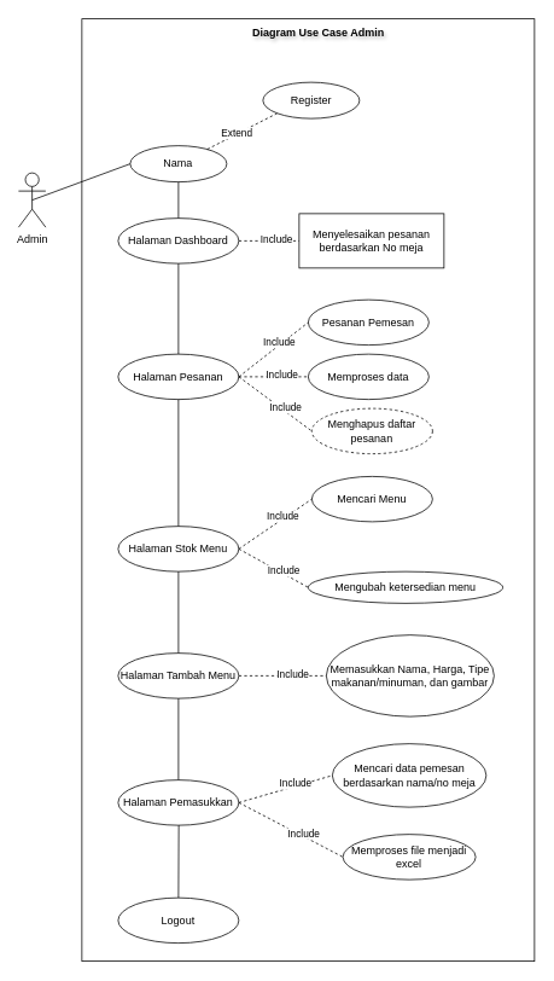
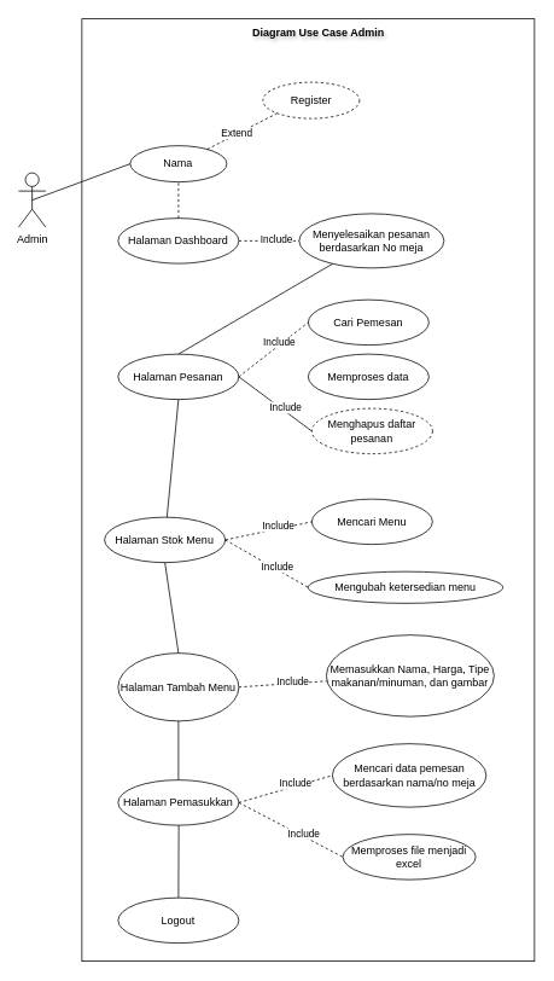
  <mxCell id="0" />
  <mxCell id="1" parent="0" />
  <mxCell id="2" value="" style="rounded=0;whiteSpace=wrap;html=1;" vertex="1" parent="1"><mxGeometry x="90" y="20" width="500" height="1040" as="geometry" /></mxCell>
  <mxCell id="3" value="Admin" style="shape=umlActor;verticalLabelPosition=bottom;verticalAlign=top;html=1;outlineConnect=0;" vertex="1" parent="1"><mxGeometry x="20" y="190" width="30" height="60" as="geometry" /></mxCell>
  <mxCell id="4" value="Nama" style="ellipse;whiteSpace=wrap;" vertex="1" parent="1"><mxGeometry x="143.33" y="160" width="106.67" height="40" as="geometry" /></mxCell>
- <mxCell id="5" value="Register" style="ellipse;whiteSpace=wrap;" vertex="1" parent="1"><mxGeometry x="290" y="90" width="106.67" height="40" as="geometry" /></mxCell>
+ <mxCell id="5" value="Register" style="ellipse;whiteSpace=wrap;dashed=1;" vertex="1" parent="1"><mxGeometry x="290" y="90" width="106.67" height="40" as="geometry" /></mxCell>
  <mxCell id="6" value="Halaman Dashboard" style="ellipse;whiteSpace=wrap;" vertex="1" parent="1"><mxGeometry x="130" y="240" width="133.34" height="50" as="geometry" /></mxCell>
  <mxCell id="7" value="Halaman Pesanan" style="ellipse;whiteSpace=wrap;" vertex="1" parent="1"><mxGeometry x="129.99" y="390" width="133.34" height="50" as="geometry" /></mxCell>
- <mxCell id="8" value="Halaman Stok Menu" style="ellipse;whiteSpace=wrap;" vertex="1" parent="1"><mxGeometry x="130.01" y="580" width="133.34" height="50" as="geometry" /></mxCell>
- <mxCell id="9" value="Halaman Tambah Menu" style="ellipse;whiteSpace=wrap;" vertex="1" parent="1"><mxGeometry x="130" y="720" width="133.34" height="50" as="geometry" /></mxCell>
- <mxCell id="10" value="Menyelesaikan pesanan berdasarkan No meja" style="whiteSpace=wrap;rounded=0;" vertex="1" parent="1"><mxGeometry x="330" y="235" width="160.01" height="60" as="geometry" /></mxCell>
+ <mxCell id="8" value="Halaman Stok Menu" style="ellipse;whiteSpace=wrap;" vertex="1" parent="1"><mxGeometry x="115.01" y="570" width="133.34" height="50" as="geometry" /></mxCell>
+ <mxCell id="9" value="Halaman Tambah Menu" style="ellipse;whiteSpace=wrap;" vertex="1" parent="1"><mxGeometry x="130" y="720" width="133.34" height="75" as="geometry" /></mxCell>
+ <mxCell id="10" value="Menyelesaikan pesanan berdasarkan No meja" style="ellipse;whiteSpace=wrap;" vertex="1" parent="1"><mxGeometry x="330" y="235" width="160.01" height="60" as="geometry" /></mxCell>
  <mxCell id="11" value="" style="endArrow=none;html=1;rounded=0;exitX=0;exitY=0.5;exitDx=0;exitDy=0;entryX=0.5;entryY=0.5;entryDx=0;entryDy=0;entryPerimeter=0;" edge="1" parent="1" source="4" target="3"><mxGeometry width="50" height="50" relative="1" as="geometry"><mxPoint x="390" y="280" as="sourcePoint" /><mxPoint x="440" y="230" as="targetPoint" /></mxGeometry></mxCell>
  <mxCell id="12" value="" style="endArrow=none;dashed=1;html=1;rounded=0;entryX=0;entryY=1;entryDx=0;entryDy=0;" edge="1" parent="1" source="4" target="5"><mxGeometry width="50" height="50" relative="1" as="geometry"><mxPoint x="280" y="270" as="sourcePoint" /><mxPoint x="330" y="220" as="targetPoint" /></mxGeometry></mxCell>
  <mxCell id="13" value="Extend" style="edgeLabel;html=1;align=center;verticalAlign=middle;resizable=0;points=[];" vertex="1" connectable="0" parent="12"><mxGeometry x="-0.139" y="2" relative="1" as="geometry"><mxPoint as="offset" /></mxGeometry></mxCell>
- <mxCell id="14" value="" style="endArrow=none;html=1;rounded=0;entryX=0.5;entryY=1;entryDx=0;entryDy=0;exitX=0.5;exitY=0;exitDx=0;exitDy=0;" edge="1" parent="1" source="6" target="4"><mxGeometry width="50" height="50" relative="1" as="geometry"><mxPoint x="280" y="270" as="sourcePoint" /><mxPoint x="330" y="220" as="targetPoint" /></mxGeometry></mxCell>
+ <mxCell id="14" value="" style="endArrow=none;html=1;rounded=0;entryX=0.5;entryY=1;entryDx=0;entryDy=0;exitX=0.5;exitY=0;exitDx=0;exitDy=0;dashed=1;" edge="1" parent="1" source="6" target="4"><mxGeometry width="50" height="50" relative="1" as="geometry"><mxPoint x="280" y="270" as="sourcePoint" /><mxPoint x="330" y="220" as="targetPoint" /></mxGeometry></mxCell>
  <mxCell id="15" value="" style="endArrow=none;dashed=1;html=1;rounded=0;exitX=1;exitY=0.5;exitDx=0;exitDy=0;entryX=0;entryY=0.5;entryDx=0;entryDy=0;" edge="1" parent="1" source="6" target="10"><mxGeometry width="50" height="50" relative="1" as="geometry"><mxPoint x="280" y="270" as="sourcePoint" /><mxPoint x="330" y="220" as="targetPoint" /></mxGeometry></mxCell>
  <mxCell id="16" value="Include" style="edgeLabel;html=1;align=center;verticalAlign=middle;resizable=0;points=[];" vertex="1" connectable="0" parent="15"><mxGeometry x="0.221" y="3" relative="1" as="geometry"><mxPoint as="offset" /></mxGeometry></mxCell>
  <mxCell id="17" value="Halaman Pemasukkan" style="ellipse;whiteSpace=wrap;" vertex="1" parent="1"><mxGeometry x="130" y="860" width="133.34" height="50" as="geometry" /></mxCell>
  <mxCell id="18" value="Logout" style="ellipse;whiteSpace=wrap;" vertex="1" parent="1"><mxGeometry x="130.01" y="990" width="133.34" height="50" as="geometry" /></mxCell>
- <mxCell id="19" value="" style="endArrow=none;html=1;rounded=0;entryX=0.5;entryY=1;entryDx=0;entryDy=0;exitX=0.5;exitY=0;exitDx=0;exitDy=0;" edge="1" parent="1" source="7" target="6"><mxGeometry width="50" height="50" relative="1" as="geometry"><mxPoint x="200" y="280" as="sourcePoint" /><mxPoint x="200" y="240" as="targetPoint" /></mxGeometry></mxCell>
+ <mxCell id="19" value="" style="endArrow=none;html=1;rounded=0;exitX=0.5;exitY=0;exitDx=0;exitDy=0;" edge="1" parent="1" source="7" target="10"><mxGeometry width="50" height="50" relative="1" as="geometry"><mxPoint x="200" y="280" as="sourcePoint" /><mxPoint x="200" y="240" as="targetPoint" /></mxGeometry></mxCell>
  <mxCell id="20" value="" style="endArrow=none;html=1;rounded=0;entryX=0.5;entryY=1;entryDx=0;entryDy=0;" edge="1" parent="1" source="8" target="7"><mxGeometry width="50" height="50" relative="1" as="geometry"><mxPoint x="190" y="390" as="sourcePoint" /><mxPoint x="180" y="440" as="targetPoint" /></mxGeometry></mxCell>
  <mxCell id="21" value="" style="endArrow=none;html=1;rounded=0;entryX=0.5;entryY=1;entryDx=0;entryDy=0;exitX=0.5;exitY=0;exitDx=0;exitDy=0;" edge="1" parent="1" source="9" target="8"><mxGeometry width="50" height="50" relative="1" as="geometry"><mxPoint x="210.01" y="640" as="sourcePoint" /><mxPoint x="210.01" y="570" as="targetPoint" /></mxGeometry></mxCell>
- <mxCell id="22" value="Pesanan Pemesan" style="ellipse;whiteSpace=wrap;" vertex="1" parent="1"><mxGeometry x="340" y="330" width="133.34" height="50" as="geometry" /></mxCell>
+ <mxCell id="22" value="Cari Pemesan" style="ellipse;whiteSpace=wrap;" vertex="1" parent="1"><mxGeometry x="340" y="330" width="133.34" height="50" as="geometry" /></mxCell>
  <mxCell id="23" value="Memproses data" style="ellipse;whiteSpace=wrap;" vertex="1" parent="1"><mxGeometry x="340" y="390" width="133.34" height="50" as="geometry" /></mxCell>
  <mxCell id="24" value="Menghapus daftar pesanan" style="ellipse;whiteSpace=wrap;dashed=1;" vertex="1" parent="1"><mxGeometry x="344" y="450" width="133.34" height="50" as="geometry" /></mxCell>
  <mxCell id="25" value="" style="endArrow=none;dashed=1;html=1;rounded=0;exitX=1;exitY=0.5;exitDx=0;exitDy=0;entryX=0;entryY=0.5;entryDx=0;entryDy=0;" edge="1" parent="1" source="7" target="22"><mxGeometry width="50" height="50" relative="1" as="geometry"><mxPoint x="270" y="260" as="sourcePoint" /><mxPoint x="337" y="260" as="targetPoint" /></mxGeometry></mxCell>
  <mxCell id="26" value="Include" style="edgeLabel;html=1;align=center;verticalAlign=middle;resizable=0;points=[];" vertex="1" connectable="0" parent="25"><mxGeometry x="0.221" y="3" relative="1" as="geometry"><mxPoint as="offset" /></mxGeometry></mxCell>
- <mxCell id="27" value="" style="endArrow=none;dashed=1;html=1;rounded=0;entryX=0;entryY=0.5;entryDx=0;entryDy=0;exitX=1;exitY=0.5;exitDx=0;exitDy=0;" edge="1" parent="1" source="7" target="23"><mxGeometry width="50" height="50" relative="1" as="geometry"><mxPoint x="270" y="380" as="sourcePoint" /><mxPoint x="367" y="380" as="targetPoint" /></mxGeometry></mxCell>
- <mxCell id="28" value="Include" style="edgeLabel;html=1;align=center;verticalAlign=middle;resizable=0;points=[];" vertex="1" connectable="0" parent="27"><mxGeometry x="0.221" y="3" relative="1" as="geometry"><mxPoint as="offset" /></mxGeometry></mxCell>
- <mxCell id="29" value="" style="endArrow=none;dashed=1;html=1;rounded=0;entryX=0;entryY=0.5;entryDx=0;entryDy=0;exitX=1;exitY=0.5;exitDx=0;exitDy=0;" edge="1" parent="1" source="7" target="24"><mxGeometry width="50" height="50" relative="1" as="geometry"><mxPoint x="280" y="390" as="sourcePoint" /><mxPoint x="347" y="450" as="targetPoint" /></mxGeometry></mxCell>
+ <mxCell id="29" value="" style="endArrow=none;dashed=0;html=1;rounded=0;entryX=0;entryY=0.5;entryDx=0;entryDy=0;exitX=1;exitY=0.5;exitDx=0;exitDy=0;" edge="1" parent="1" source="7" target="24"><mxGeometry width="50" height="50" relative="1" as="geometry"><mxPoint x="280" y="390" as="sourcePoint" /><mxPoint x="347" y="450" as="targetPoint" /></mxGeometry></mxCell>
  <mxCell id="30" value="Include" style="edgeLabel;html=1;align=center;verticalAlign=middle;resizable=0;points=[];" vertex="1" connectable="0" parent="29"><mxGeometry x="0.221" y="3" relative="1" as="geometry"><mxPoint as="offset" /></mxGeometry></mxCell>
- <mxCell id="31" value="Mencari Menu" style="ellipse;whiteSpace=wrap;" vertex="1" parent="1"><mxGeometry x="344" y="525" width="133.34" height="50" as="geometry" /></mxCell>
+ <mxCell id="31" value="Mencari Menu" style="ellipse;whiteSpace=wrap;" vertex="1" parent="1"><mxGeometry x="344" y="550" width="133.34" height="50" as="geometry" /></mxCell>
  <mxCell id="32" value="Mengubah ketersedian menu" style="ellipse;whiteSpace=wrap;" vertex="1" parent="1"><mxGeometry x="340" y="630" width="215" height="35" as="geometry" /></mxCell>
  <mxCell id="33" value="" style="endArrow=none;dashed=1;html=1;rounded=0;entryX=0;entryY=0.5;entryDx=0;entryDy=0;exitX=1;exitY=0.5;exitDx=0;exitDy=0;" edge="1" parent="1" source="8" target="31"><mxGeometry width="50" height="50" relative="1" as="geometry"><mxPoint x="290" y="420" as="sourcePoint" /><mxPoint x="371" y="480" as="targetPoint" /></mxGeometry></mxCell>
  <mxCell id="34" value="Include" style="edgeLabel;html=1;align=center;verticalAlign=middle;resizable=0;points=[];" vertex="1" connectable="0" parent="33"><mxGeometry x="0.221" y="3" relative="1" as="geometry"><mxPoint as="offset" /></mxGeometry></mxCell>
  <mxCell id="35" value="" style="endArrow=none;dashed=1;html=1;rounded=0;entryX=0;entryY=0.5;entryDx=0;entryDy=0;exitX=1;exitY=0.5;exitDx=0;exitDy=0;" edge="1" parent="1" source="8" target="32"><mxGeometry width="50" height="50" relative="1" as="geometry"><mxPoint x="270" y="630" as="sourcePoint" /><mxPoint x="351" y="600" as="targetPoint" /></mxGeometry></mxCell>
  <mxCell id="36" value="Include" style="edgeLabel;html=1;align=center;verticalAlign=middle;resizable=0;points=[];" vertex="1" connectable="0" parent="35"><mxGeometry x="0.221" y="3" relative="1" as="geometry"><mxPoint as="offset" /></mxGeometry></mxCell>
  <mxCell id="37" value="Memasukkan Nama, Harga, Tipe makanan/minuman, dan gambar" style="ellipse;whiteSpace=wrap;" vertex="1" parent="1"><mxGeometry x="360" y="700" width="185.34" height="90" as="geometry" /></mxCell>
  <mxCell id="38" value="" style="endArrow=none;dashed=1;html=1;rounded=0;exitX=1;exitY=0.5;exitDx=0;exitDy=0;" edge="1" parent="1" source="9" target="37"><mxGeometry width="50" height="50" relative="1" as="geometry"><mxPoint x="320" y="640" as="sourcePoint" /><mxPoint x="397" y="690" as="targetPoint" /></mxGeometry></mxCell>
  <mxCell id="39" value="Include" style="edgeLabel;html=1;align=center;verticalAlign=middle;resizable=0;points=[];" vertex="1" connectable="0" parent="38"><mxGeometry x="0.221" y="3" relative="1" as="geometry"><mxPoint as="offset" /></mxGeometry></mxCell>
  <mxCell id="40" value="" style="endArrow=none;html=1;rounded=0;exitX=0.5;exitY=0;exitDx=0;exitDy=0;entryX=0.5;entryY=1;entryDx=0;entryDy=0;" edge="1" parent="1" source="17" target="9"><mxGeometry width="50" height="50" relative="1" as="geometry"><mxPoint x="200" y="800" as="sourcePoint" /><mxPoint x="210" y="790" as="targetPoint" /></mxGeometry></mxCell>
  <mxCell id="41" value="" style="endArrow=none;dashed=1;html=1;rounded=0;exitX=1;exitY=0.5;exitDx=0;exitDy=0;entryX=0;entryY=0.5;entryDx=0;entryDy=0;" edge="1" parent="1" source="17" target="43"><mxGeometry width="50" height="50" relative="1" as="geometry"><mxPoint x="290" y="740" as="sourcePoint" /><mxPoint x="387" y="740" as="targetPoint" /></mxGeometry></mxCell>
  <mxCell id="42" value="Include" style="edgeLabel;html=1;align=center;verticalAlign=middle;resizable=0;points=[];" vertex="1" connectable="0" parent="41"><mxGeometry x="0.221" y="3" relative="1" as="geometry"><mxPoint as="offset" /></mxGeometry></mxCell>
  <mxCell id="43" value="Mencari data pemesan berdasarkan nama/no meja" style="ellipse;whiteSpace=wrap;" vertex="1" parent="1"><mxGeometry x="366.66" y="820" width="170" height="70" as="geometry" /></mxCell>
  <mxCell id="44" value="Memproses file menjadi excel" style="ellipse;whiteSpace=wrap;" vertex="1" parent="1"><mxGeometry x="378.33" y="920" width="146.66" height="50" as="geometry" /></mxCell>
  <mxCell id="45" value="" style="endArrow=none;dashed=1;html=1;rounded=0;entryX=0;entryY=0.5;entryDx=0;entryDy=0;exitX=1;exitY=0.5;exitDx=0;exitDy=0;" edge="1" parent="1" source="17" target="44"><mxGeometry width="50" height="50" relative="1" as="geometry"><mxPoint x="270" y="890" as="sourcePoint" /><mxPoint x="394" y="870" as="targetPoint" /></mxGeometry></mxCell>
  <mxCell id="46" value="Include" style="edgeLabel;html=1;align=center;verticalAlign=middle;resizable=0;points=[];" vertex="1" connectable="0" parent="45"><mxGeometry x="0.221" y="3" relative="1" as="geometry"><mxPoint as="offset" /></mxGeometry></mxCell>
  <mxCell id="47" value="" style="endArrow=none;html=1;rounded=0;exitX=0.5;exitY=0;exitDx=0;exitDy=0;" edge="1" parent="1" source="18"><mxGeometry width="50" height="50" relative="1" as="geometry"><mxPoint x="190" y="900" as="sourcePoint" /><mxPoint x="197" y="910" as="targetPoint" /></mxGeometry></mxCell>
  <mxCell id="48" value="Diagram Use Case Admin" style="text;html=1;align=center;verticalAlign=middle;whiteSpace=wrap;rounded=0;fontStyle=1;labelBackgroundColor=none;labelBorderColor=none;textShadow=1;" vertex="1" parent="1"><mxGeometry x="273" y="20" width="157" height="30" as="geometry" /></mxCell>
